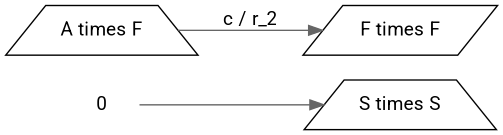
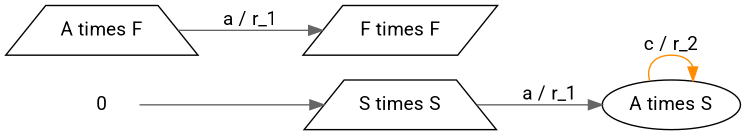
  digraph {
    fontname=Roboto
    rankdir=LR
    node [fontname=Roboto shape=trapezium]
    edge [color=gray40 fontname=Roboto]
    n1 [label=0 shape=plaintext]
    n2 [label="S \times S"]
+   n3 [label="A \times S" shape=ellipse]
    n4 [label="A \times F"]
    n5 [label="F \times F" shape=parallelogram]
    n1 -> n2
-   n4 -> n5 [label="c / r_2"]
+   n2 -> n3 [label="a / r_1"]
+   n3 -> n3 [color=darkorange label="c / r_2"]
+   n4 -> n5 [label="a / r_1"]
  }
